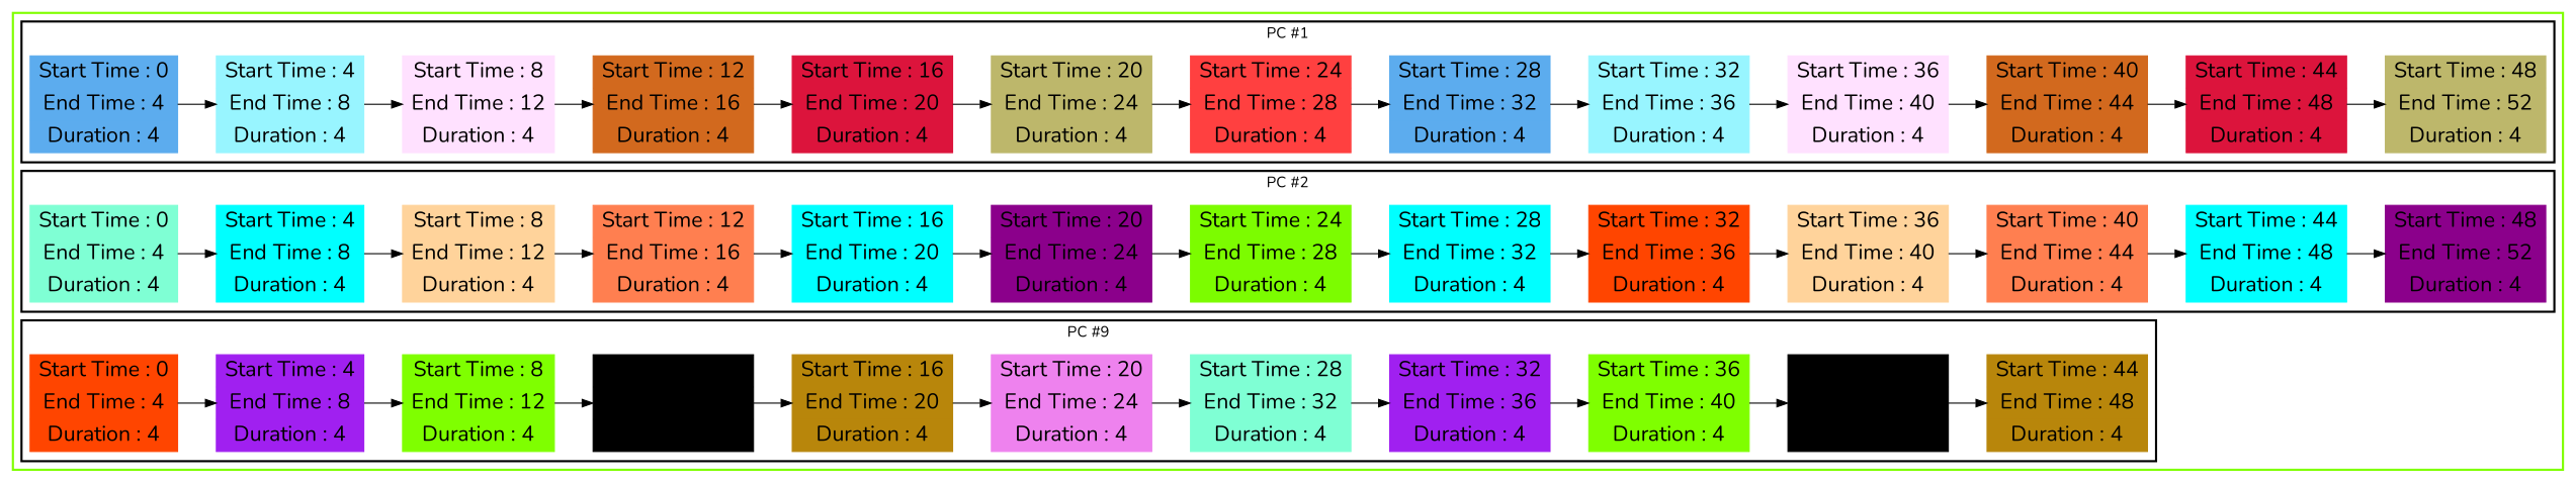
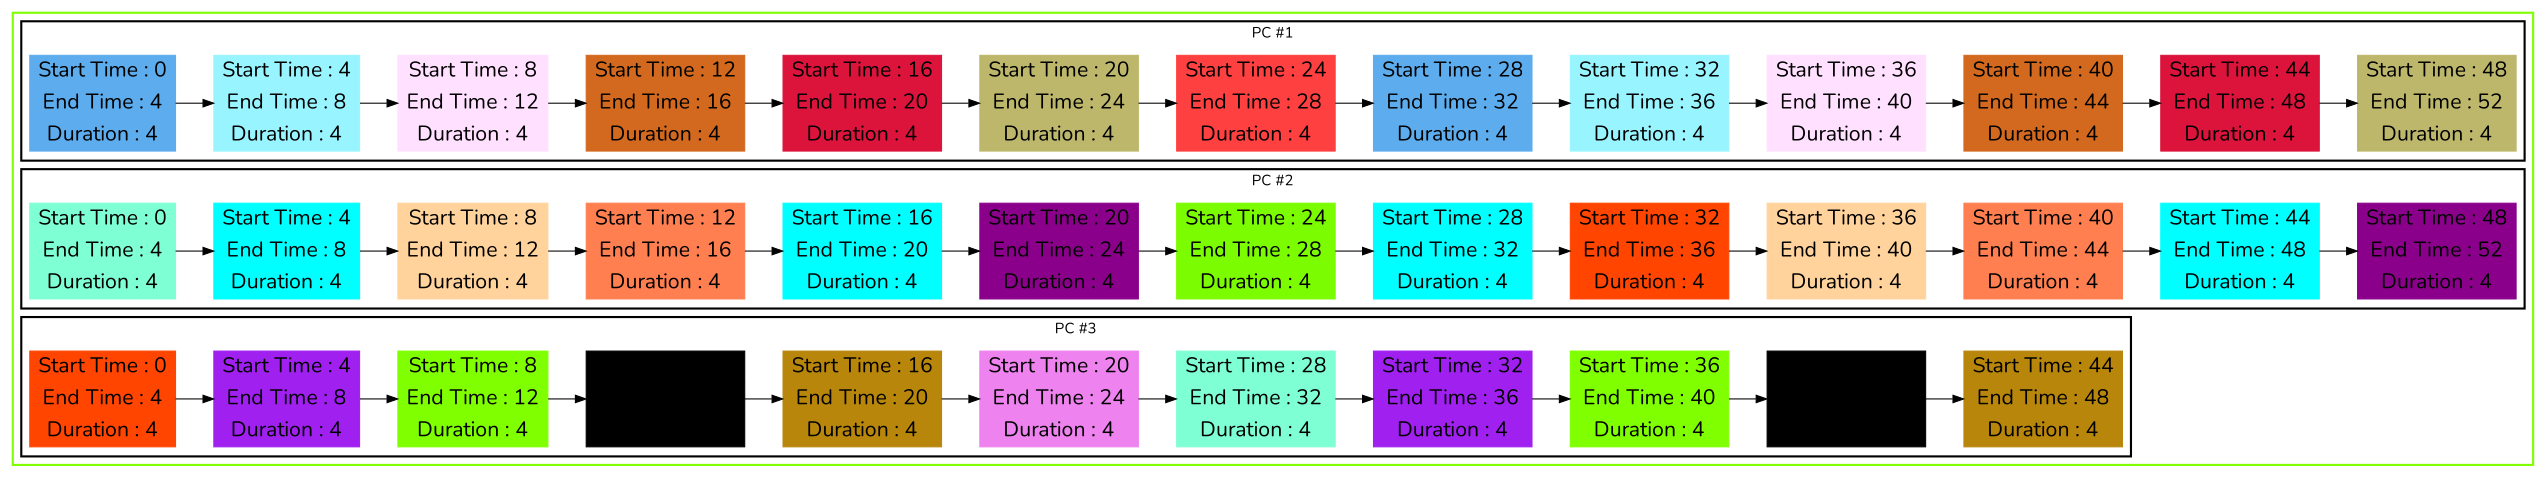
  digraph {
    fontname=Nunito
    rankdir=LR
    node [color=steelblue2 fontname=Nunito fontsize=20 shape=record style=filled]
    edge [fontname=Nunito]
    n1 [label="Start Time : 0 | End Time : 4 | Duration : 4"]
    n2 [color=cadetblue1 label="Start Time : 4 | End Time : 8 | Duration : 4"]
    n3 [color=thistle1 label="Start Time : 8 | End Time : 12 | Duration : 4"]
    n4 [color=chocolate label="Start Time : 12 | End Time : 16 | Duration : 4"]
    n5 [color=crimson label="Start Time : 16 | End Time : 20 | Duration : 4"]
    n6 [color=darkkhaki label="Start Time : 20 | End Time : 24 | Duration : 4"]
    n7 [color=brown1 label="Start Time : 24 | End Time : 28 | Duration : 4"]
    n8 [label="Start Time : 28 | End Time : 32 | Duration : 4"]
    n9 [color=cadetblue1 label="Start Time : 32 | End Time : 36 | Duration : 4"]
    n10 [color=thistle1 label="Start Time : 36 | End Time : 40 | Duration : 4"]
    n11 [color=chocolate label="Start Time : 40 | End Time : 44 | Duration : 4"]
    n12 [color=crimson label="Start Time : 44 | End Time : 48 | Duration : 4"]
    n13 [color=darkkhaki label="Start Time : 48 | End Time : 52 | Duration : 4"]
    n14 [color=aquamarine label="Start Time : 0 | End Time : 4 | Duration : 4"]
    n15 [color=aqua label="Start Time : 4 | End Time : 8 | Duration : 4"]
    n16 [color=burlywood1 label="Start Time : 8 | End Time : 12 | Duration : 4"]
    n17 [color=coral label="Start Time : 12 | End Time : 16 | Duration : 4"]
    n18 [color=cyan label="Start Time : 16 | End Time : 20 | Duration : 4"]
    n19 [color=darkmagenta label="Start Time : 20 | End Time : 24 | Duration : 4"]
    n20 [color=lawngreen label="Start Time : 24 | End Time : 28 | Duration : 4"]
    n21 [color=aqua label="Start Time : 28 | End Time : 32 | Duration : 4"]
    n22 [color=orangered1 label="Start Time : 32 | End Time : 36 | Duration : 4"]
    n23 [color=burlywood1 label="Start Time : 36 | End Time : 40 | Duration : 4"]
    n24 [color=coral label="Start Time : 40 | End Time : 44 | Duration : 4"]
    n25 [color=cyan label="Start Time : 44 | End Time : 48 | Duration : 4"]
    n26 [color=darkmagenta label="Start Time : 48 | End Time : 52 | Duration : 4"]
    n27 [color=orangered1 label="Start Time : 0 | End Time : 4 | Duration : 4"]
    n28 [color=x11purple label="Start Time : 4 | End Time : 8 | Duration : 4"]
    n29 [color=chartreuse label="Start Time : 8 | End Time : 12 | Duration : 4"]
    n30 [color=cornflower label="Start Time : 12 | End Time : 16 | Duration : 4"]
    n31 [color=darkgoldenrod label="Start Time : 16 | End Time : 20 | Duration : 4"]
    n32 [color=violet label="Start Time : 20 | End Time : 24 | Duration : 4"]
    n33 [color=aquamarine label="Start Time : 28 | End Time : 32 | Duration : 4"]
    n34 [color=x11purple label="Start Time : 32 | End Time : 36 | Duration : 4"]
    n35 [color=chartreuse label="Start Time : 36 | End Time : 40 | Duration : 4"]
    n36 [color=cornflower label="Start Time : 40 | End Time : 44 | Duration : 4"]
    n37 [color=darkgoldenrod label="Start Time : 44 | End Time : 48 | Duration : 4"]
    subgraph cluster_1 {
      color=chartreuse
      style=bold
      subgraph cluster_2 {
        color=black
        label="PC #1"
        style=bold
        n1
        n2
        n3
        n4
        n5
        n6
        n7
        n8
        n9
        n10
        n11
        n12
        n13
      }
      subgraph cluster_3 {
        color=black
        label="PC #2"
        style=bold
        n14
        n15
        n16
        n17
        n18
        n19
        n20
        n21
        n22
        n23
        n24
        n25
        n26
      }
      subgraph cluster_4 {
        color=black
-       label="PC #9"
+       label="PC #3"
        style=bold
        n27
        n28
        n29
        n30
        n31
        n32
        n33
        n34
        n35
        n36
        n37
      }
    }
    n1 -> n2
    n2 -> n3
    n3 -> n4
    n4 -> n5
    n5 -> n6
    n6 -> n7
    n7 -> n8
    n8 -> n9
    n9 -> n10
    n10 -> n11
    n11 -> n12
    n12 -> n13
    n14 -> n15
    n15 -> n16
    n16 -> n17
    n17 -> n18
    n18 -> n19
    n19 -> n20
    n20 -> n21
    n21 -> n22
    n22 -> n23
    n23 -> n24
    n24 -> n25
    n25 -> n26
    n27 -> n28
    n28 -> n29
    n29 -> n30
    n30 -> n31
    n31 -> n32
    n32 -> n33
    n33 -> n34
    n34 -> n35
    n35 -> n36
    n36 -> n37
  }
